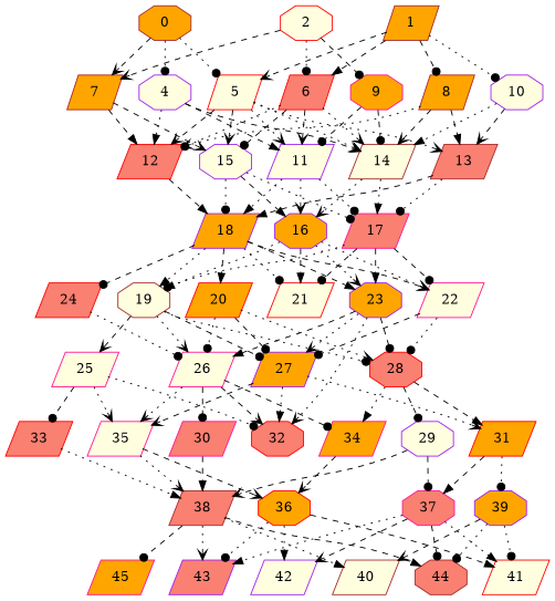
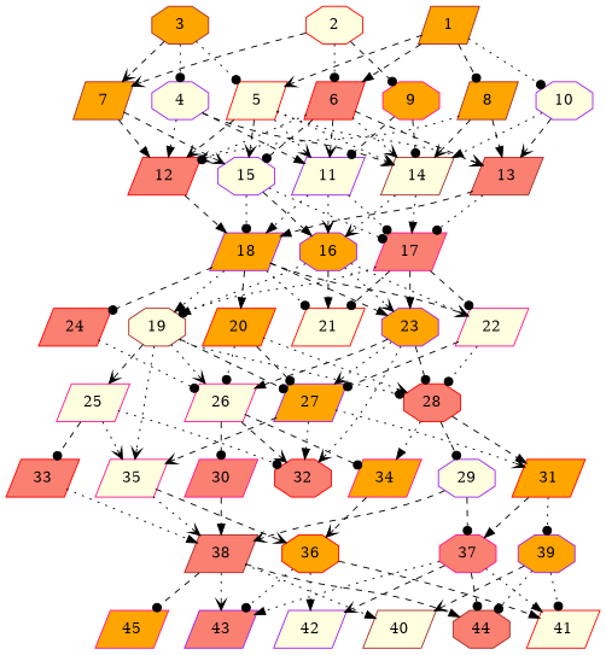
  digraph {
    node [alpha=0.06 color=red fillcolor=lightyellow shape=parallelogram style=filled]
    edge [arrowhead=dot style=dashed]
    1 [alpha=0.04 color=brown expect_size=8320000 fillcolor=orange]
    5 [alpha=0.11 expect_size=10733568]
    6 [alpha=0.14 expect_size=8328192 fillcolor=salmon]
    8 [alpha=0.12 color=brown expect_size=39665664 fillcolor=orange]
    10 [alpha=0.09 color=purple expect_size=23029760 shape=octagon]
    11 [alpha=0.10 color=purple expect_size=17206272]
    12 [alpha=0.05 expect_size=27311104 fillcolor=salmon]
    14 [color=brown expect_size=25179136]
    13 [alpha=0.07 color=brown expect_size=26468352 fillcolor=salmon]
    15 [alpha=0.04 color=purple expect_size=46626816 shape=octagon]
    16 [alpha=0.16 color=purple expect_size=25959424 fillcolor=orange shape=octagon]
    17 [alpha=0.08 color=deeppink expect_size=11925504 fillcolor=salmon]
    18 [alpha=0.02 color=purple expect_size=6108160 fillcolor=orange]
    2 [alpha=0.20 expect_size=19266560 shape=octagon]
    7 [alpha=0.18 color=brown expect_size=26473472 fillcolor=orange]
    9 [alpha=0.04 color=deeppink expect_size=9713664 fillcolor=orange shape=octagon]
-   3 [alpha=0.19 color=brown expect_size=23918592 fillcolor=orange shape=octagon label=0]
+   3 [alpha=0.19 color=brown expect_size=23918592 fillcolor=orange shape=octagon]
    4 [alpha=0.09 color=purple expect_size=19292160 shape=octagon]
    19 [alpha=0.18 color=brown expect_size=33269760 shape=octagon]
    21 [alpha=0.20 expect_size=15730688]
    22 [alpha=0.17 color=deeppink expect_size=38837248]
    23 [alpha=0.03 color=purple expect_size=51456000 fillcolor=orange shape=octagon]
    20 [alpha=0.08 expect_size=42744832 fillcolor=orange]
    24 [alpha=0.14 expect_size=21538816 fillcolor=salmon]
    25 [alpha=0.08 color=deeppink expect_size=35859456]
    26 [alpha=0.03 color=deeppink expect_size=46151680]
    27 [alpha=0.07 color=purple expect_size=37035008 fillcolor=orange]
    28 [expect_size=9376768 fillcolor=salmon shape=octagon]
    32 [alpha=0.10 expect_size=27783168 fillcolor=salmon shape=octagon]
    33 [alpha=0.02 expect_size=21294080 fillcolor=salmon]
    35 [alpha=0.19 color=deeppink expect_size=14082048]
    30 [alpha=0.15 color=deeppink expect_size=9614336 fillcolor=salmon]
    34 [alpha=0.02 color=deeppink expect_size=27771904 fillcolor=orange]
    31 [alpha=0.08 expect_size=28564480 fillcolor=orange]
    29 [color=purple expect_size=15039488 shape=octagon]
    38 [alpha=0.04 color=brown expect_size=9809920 fillcolor=salmon]
    36 [expect_size=32901120 fillcolor=orange shape=octagon]
    37 [alpha=0.15 color=deeppink expect_size=40128512 fillcolor=salmon shape=octagon]
    39 [color=purple expect_size=23556096 fillcolor=orange shape=octagon]
    43 [alpha=0.16 color=purple expect_size=20782080 fillcolor=salmon]
    44 [alpha=0.19 color=brown expect_size=24932352 fillcolor=salmon shape=octagon]
    40 [alpha=0.03 color=brown expect_size=38650880]
    45 [alpha=0.14 color=deeppink expect_size=29042688 fillcolor=orange]
    41 [alpha=0.05 expect_size=25695232]
    42 [alpha=0.01 color=purple expect_size=43840512]
    1 -> 5 [arrowhead=vee]
    1 -> 6 [arrowhead=normal]
    1 -> 8
    1 -> 10 [style=dotted]
    5 -> 11 [arrowhead=vee style=dotted]
    5 -> 12 [arrowhead=vee]
    5 -> 14 [arrowhead=vee style=dotted]
    5 -> 13 [arrowhead=vee style=dotted]
    5 -> 15 [arrowhead=vee]
    6 -> 11 [arrowhead=vee]
    6 -> 12 [style=dotted]
    6 -> 14 [arrowhead=vee style=dotted]
+   6 -> 13 [arrowhead=vee]
    6 -> 15
    8 -> 12 [arrowhead=vee style=dotted]
    8 -> 14 [arrowhead=vee]
    8 -> 13 [arrowhead=normal]
    10 -> 14 [arrowhead=normal style=dotted]
    10 -> 13 [arrowhead=vee]
    11 -> 16 [arrowhead=vee style=dotted]
    11 -> 17 [style=dotted]
    11 -> 18 [arrowhead=normal style=dotted]
    12 -> 18 [arrowhead=normal]
    14 -> 16 [arrowhead=vee style=dotted]
    14 -> 17 [arrowhead=normal style=dotted]
    13 -> 17 [style=dotted]
    13 -> 18 [arrowhead=normal]
    15 -> 16 [arrowhead=normal]
    15 -> 17 [style=dotted]
    15 -> 18 [style=dotted]
    16 -> 19 [arrowhead=normal style=dotted]
    16 -> 21 [arrowhead=normal]
    16 -> 22 [arrowhead=vee style=dotted]
    16 -> 23 [arrowhead=vee style=dotted]
    17 -> 19 [style=dotted]
    17 -> 21
    17 -> 22
    17 -> 23 [arrowhead=normal]
    18 -> 19 [arrowhead=normal style=dotted]
    18 -> 21 [style=dotted]
    18 -> 22 [arrowhead=vee]
    18 -> 23 [arrowhead=normal]
    18 -> 20 [arrowhead=normal]
    18 -> 24
    2 -> 6 [style=dotted]
    2 -> 7 [arrowhead=vee]
    2 -> 9
    7 -> 12 [arrowhead=normal]
    7 -> 15 [arrowhead=vee]
    9 -> 11
    9 -> 14
    3 -> 5 [style=dotted]
    3 -> 7 [arrowhead=vee]
    3 -> 4 [style=dotted]
    4 -> 11 [arrowhead=normal]
    4 -> 12 [arrowhead=normal style=dotted]
    4 -> 14 [arrowhead=vee]
    19 -> 25 [arrowhead=vee]
    19 -> 26 [arrowhead=vee style=dotted]
    19 -> 27
    19 -> 28 [style=dotted]
    22 -> 27
    22 -> 28 [style=dotted]
    23 -> 26 [arrowhead=normal]
    23 -> 27 [arrowhead=vee style=dotted]
    23 -> 28
    23 -> 32 [arrowhead=vee style=dotted]
    20 -> 26 [style=dotted]
    20 -> 27
    20 -> 28 [arrowhead=vee style=dotted]
    24 -> 26 [style=dotted]
    25 -> 32 [style=dotted]
    25 -> 33
    25 -> 35 [arrowhead=vee style=dotted]
    26 -> 32 [arrowhead=vee]
-   26 -> 35 [arrowhead=vee style=dotted]
+   19 -> 35 [arrowhead=vee style=dotted]
    26 -> 30
    26 -> 34
    27 -> 32 [arrowhead=normal style=dotted]
    27 -> 35 [arrowhead=vee]
    27 -> 31 [arrowhead=vee style=dotted]
    28 -> 34 [arrowhead=normal style=dotted]
    28 -> 31 [arrowhead=normal]
    28 -> 29
    33 -> 38 [arrowhead=normal style=dotted]
    35 -> 38 [arrowhead=vee style=dotted]
    35 -> 36 [arrowhead=vee]
    30 -> 38 [arrowhead=normal]
    34 -> 36 [arrowhead=vee]
    31 -> 37 [arrowhead=normal]
    31 -> 39 [style=dotted]
    29 -> 38 [arrowhead=vee]
    29 -> 37
    38 -> 43 [arrowhead=vee style=dotted]
    38 -> 44 [arrowhead=normal]
    38 -> 40 [arrowhead=normal style=dotted]
    38 -> 45
    36 -> 43 [style=dotted]
    36 -> 41 [arrowhead=normal]
    36 -> 42 [arrowhead=normal style=dotted]
    37 -> 43 [arrowhead=normal style=dotted]
    37 -> 44
    37 -> 41 [arrowhead=normal style=dotted]
    37 -> 42 [arrowhead=vee]
    39 -> 44 [style=dotted]
    39 -> 40 [arrowhead=vee]
    39 -> 41 [style=dotted]
  }
